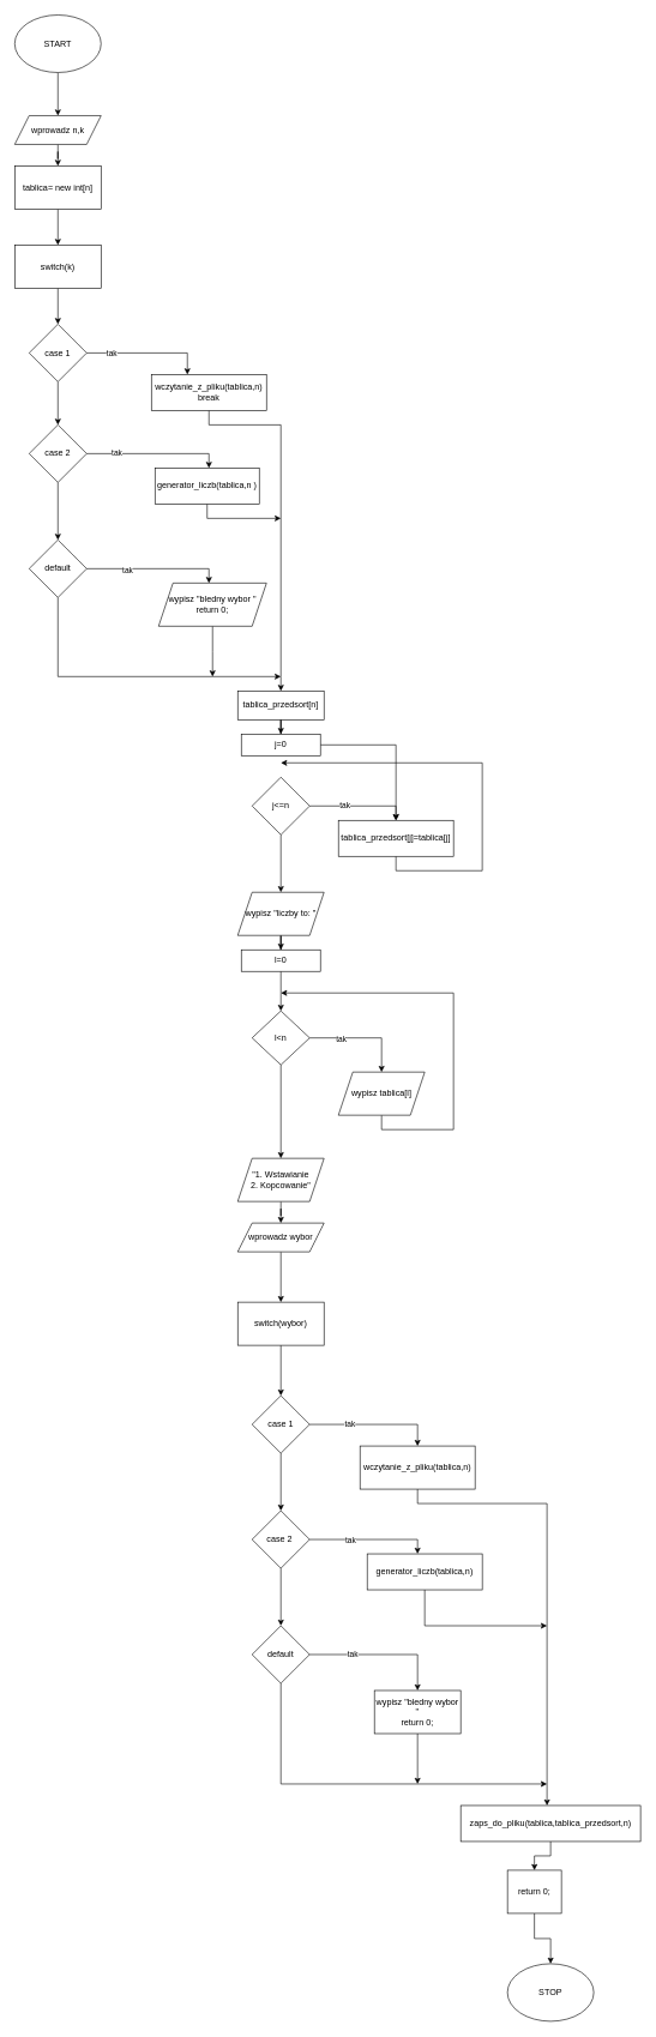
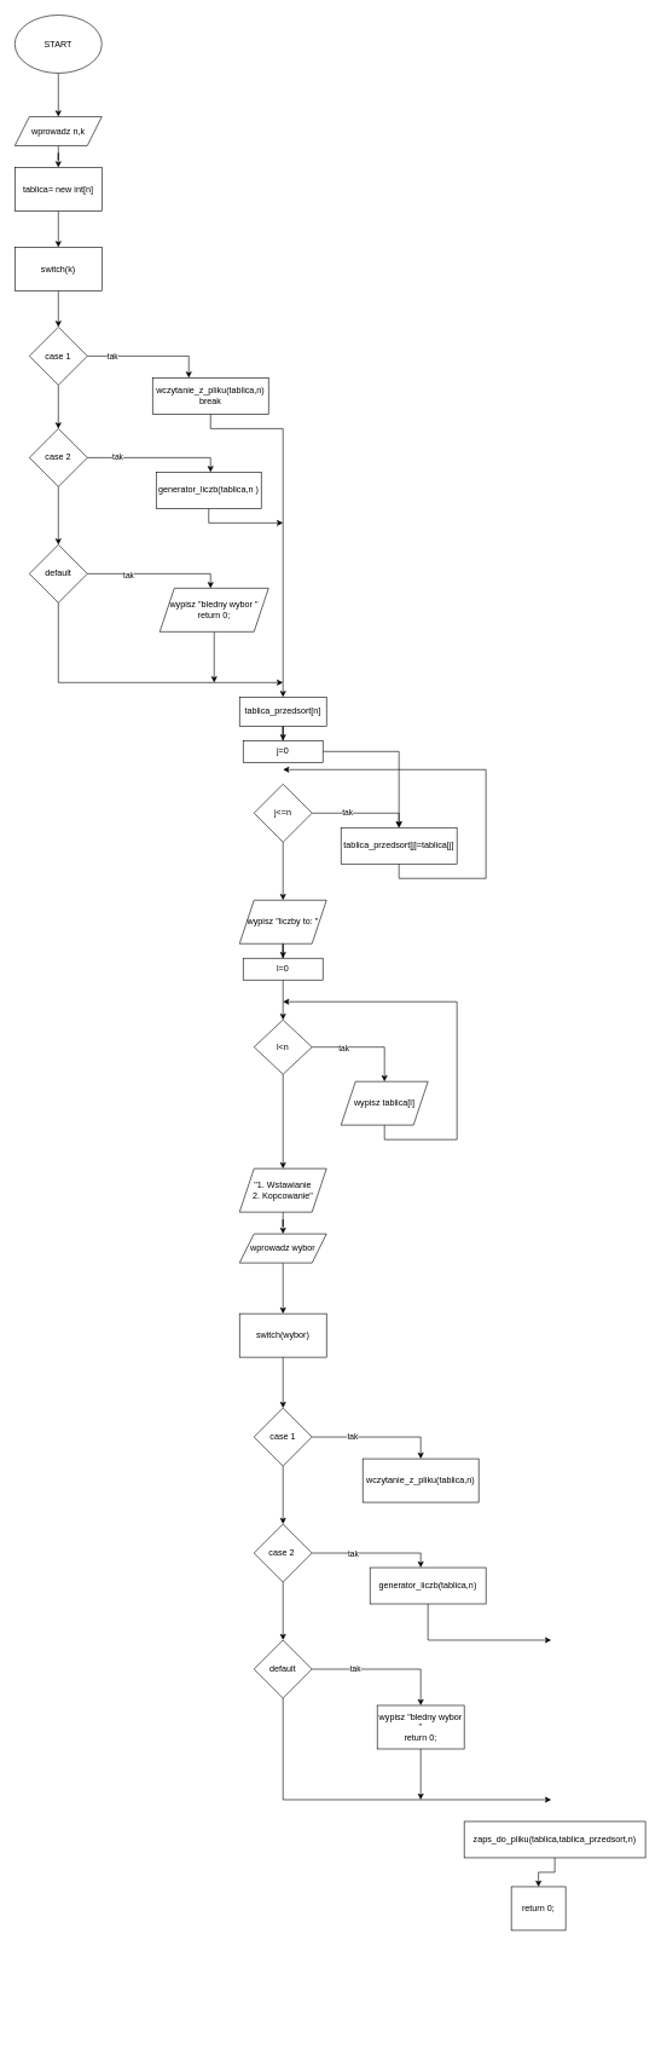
  <mxCell id="0" />
  <mxCell id="1" parent="0" />
  <mxCell id="2" value="" style="edgeStyle=orthogonalEdgeStyle;rounded=0;orthogonalLoop=1;jettySize=auto;html=1;" edge="1" parent="1" source="3" target="5"><mxGeometry relative="1" as="geometry" /></mxCell>
  <mxCell id="3" value="START" style="ellipse;whiteSpace=wrap;html=1;" vertex="1" parent="1"><mxGeometry x="20" y="20" width="120" height="80" as="geometry" /></mxCell>
  <mxCell id="4" value="" style="edgeStyle=orthogonalEdgeStyle;rounded=0;orthogonalLoop=1;jettySize=auto;html=1;" edge="1" parent="1" source="5" target="7"><mxGeometry relative="1" as="geometry"><mxPoint x="80" y="220" as="targetPoint" /></mxGeometry></mxCell>
  <mxCell id="5" value="wprowadz n,k" style="shape=parallelogram;perimeter=parallelogramPerimeter;whiteSpace=wrap;html=1;fixedSize=1;" vertex="1" parent="1"><mxGeometry x="20" y="160" width="120" height="40" as="geometry" /></mxCell>
  <mxCell id="6" value="" style="edgeStyle=orthogonalEdgeStyle;rounded=0;orthogonalLoop=1;jettySize=auto;html=1;" edge="1" parent="1" source="7" target="9"><mxGeometry relative="1" as="geometry"><mxPoint x="80" y="340" as="targetPoint" /></mxGeometry></mxCell>
  <mxCell id="7" value="tablica= new int[n]&lt;br&gt;" style="rounded=0;whiteSpace=wrap;html=1;" vertex="1" parent="1"><mxGeometry x="20" y="230" width="120" height="60" as="geometry" /></mxCell>
  <mxCell id="8" value="" style="edgeStyle=orthogonalEdgeStyle;rounded=0;orthogonalLoop=1;jettySize=auto;html=1;" edge="1" parent="1" source="9" target="13"><mxGeometry relative="1" as="geometry"><mxPoint x="80" y="470" as="targetPoint" /></mxGeometry></mxCell>
  <mxCell id="9" value="switch(k)" style="rounded=0;whiteSpace=wrap;html=1;" vertex="1" parent="1"><mxGeometry x="20" y="340" width="120" height="60" as="geometry" /></mxCell>
  <mxCell id="10" value="" style="edgeStyle=orthogonalEdgeStyle;rounded=0;orthogonalLoop=1;jettySize=auto;html=1;" edge="1" parent="1" source="13" target="17"><mxGeometry relative="1" as="geometry" /></mxCell>
  <mxCell id="11" style="edgeStyle=orthogonalEdgeStyle;rounded=0;orthogonalLoop=1;jettySize=auto;html=1;" edge="1" parent="1" source="13" target="23"><mxGeometry relative="1" as="geometry"><mxPoint x="200" y="490" as="targetPoint" /><Array as="points"><mxPoint x="260" y="490" /></Array></mxGeometry></mxCell>
  <mxCell id="12" value="tak" style="edgeLabel;html=1;align=center;verticalAlign=middle;resizable=0;points=[];" vertex="1" connectable="0" parent="11"><mxGeometry x="-0.603" y="1" relative="1" as="geometry"><mxPoint as="offset" /></mxGeometry></mxCell>
  <mxCell id="13" value="case 1" style="rhombus;whiteSpace=wrap;html=1;" vertex="1" parent="1"><mxGeometry x="40" y="450" width="80" height="80" as="geometry" /></mxCell>
  <mxCell id="14" value="" style="edgeStyle=orthogonalEdgeStyle;rounded=0;orthogonalLoop=1;jettySize=auto;html=1;" edge="1" parent="1" source="17" target="21"><mxGeometry relative="1" as="geometry" /></mxCell>
  <mxCell id="15" value="" style="edgeStyle=orthogonalEdgeStyle;rounded=0;orthogonalLoop=1;jettySize=auto;html=1;" edge="1" parent="1" source="17" target="27"><mxGeometry relative="1" as="geometry"><Array as="points"><mxPoint x="290" y="630" /></Array></mxGeometry></mxCell>
  <mxCell id="16" value="tak" style="edgeLabel;html=1;align=center;verticalAlign=middle;resizable=0;points=[];" vertex="1" connectable="0" parent="15"><mxGeometry x="-0.567" y="2" relative="1" as="geometry"><mxPoint as="offset" /></mxGeometry></mxCell>
  <mxCell id="17" value="case 2" style="rhombus;whiteSpace=wrap;html=1;" vertex="1" parent="1"><mxGeometry x="40" y="590" width="80" height="80" as="geometry" /></mxCell>
  <mxCell id="18" value="" style="edgeStyle=orthogonalEdgeStyle;rounded=0;orthogonalLoop=1;jettySize=auto;html=1;" edge="1" parent="1" source="21" target="25"><mxGeometry relative="1" as="geometry"><Array as="points"><mxPoint x="290" y="790" /></Array></mxGeometry></mxCell>
  <mxCell id="19" value="tak" style="edgeLabel;html=1;align=center;verticalAlign=middle;resizable=0;points=[];" vertex="1" connectable="0" parent="18"><mxGeometry x="-0.41" y="-1" relative="1" as="geometry"><mxPoint as="offset" /></mxGeometry></mxCell>
  <mxCell id="20" style="edgeStyle=orthogonalEdgeStyle;rounded=0;orthogonalLoop=1;jettySize=auto;html=1;" edge="1" parent="1" source="21"><mxGeometry relative="1" as="geometry"><mxPoint x="390" y="940" as="targetPoint" /><Array as="points"><mxPoint x="80" y="940" /><mxPoint x="390" y="940" /></Array></mxGeometry></mxCell>
  <mxCell id="21" value="default" style="rhombus;whiteSpace=wrap;html=1;" vertex="1" parent="1"><mxGeometry x="40" y="750" width="80" height="80" as="geometry" /></mxCell>
  <mxCell id="22" style="edgeStyle=orthogonalEdgeStyle;rounded=0;orthogonalLoop=1;jettySize=auto;html=1;" edge="1" parent="1" source="23" target="29"><mxGeometry relative="1" as="geometry"><mxPoint x="390" y="970" as="targetPoint" /><Array as="points"><mxPoint x="290" y="590" /><mxPoint x="390" y="590" /><mxPoint x="390" y="940" /></Array></mxGeometry></mxCell>
  <mxCell id="23" value="wczytanie_z_pliku(tablica,n)&lt;br&gt;break" style="rounded=0;whiteSpace=wrap;html=1;" vertex="1" parent="1"><mxGeometry x="210" y="520" width="160" height="50" as="geometry" /></mxCell>
  <mxCell id="24" style="edgeStyle=orthogonalEdgeStyle;rounded=0;orthogonalLoop=1;jettySize=auto;html=1;" edge="1" parent="1" source="25"><mxGeometry relative="1" as="geometry"><mxPoint x="295" y="940" as="targetPoint" /></mxGeometry></mxCell>
  <mxCell id="25" value="wypisz &quot;bledny wybor &quot;&lt;br&gt;return 0;" style="shape=parallelogram;perimeter=parallelogramPerimeter;whiteSpace=wrap;html=1;fixedSize=1;" vertex="1" parent="1"><mxGeometry x="220" y="810" width="150" height="60" as="geometry" /></mxCell>
  <mxCell id="26" style="edgeStyle=orthogonalEdgeStyle;rounded=0;orthogonalLoop=1;jettySize=auto;html=1;" edge="1" parent="1" source="27"><mxGeometry relative="1" as="geometry"><mxPoint x="390" y="720" as="targetPoint" /><Array as="points"><mxPoint x="288" y="720" /></Array></mxGeometry></mxCell>
  <mxCell id="27" value="generator_liczb(tablica,n )" style="whiteSpace=wrap;html=1;" vertex="1" parent="1"><mxGeometry x="215" y="650" width="145" height="50" as="geometry" /></mxCell>
  <mxCell id="28" value="" style="edgeStyle=orthogonalEdgeStyle;rounded=0;orthogonalLoop=1;jettySize=auto;html=1;" edge="1" parent="1" source="29" target="35"><mxGeometry relative="1" as="geometry" /></mxCell>
  <mxCell id="29" value="tablica_przedsort[n]" style="rounded=0;whiteSpace=wrap;html=1;" vertex="1" parent="1"><mxGeometry x="330" y="960" width="120" height="40" as="geometry" /></mxCell>
  <mxCell id="30" value="" style="edgeStyle=orthogonalEdgeStyle;rounded=0;orthogonalLoop=1;jettySize=auto;html=1;" edge="1" parent="1" source="33" target="37"><mxGeometry relative="1" as="geometry"><Array as="points"><mxPoint x="550" y="1120" /></Array></mxGeometry></mxCell>
  <mxCell id="31" value="tak" style="edgeLabel;html=1;align=center;verticalAlign=middle;resizable=0;points=[];" vertex="1" connectable="0" parent="30"><mxGeometry x="-0.31" y="1" relative="1" as="geometry"><mxPoint as="offset" /></mxGeometry></mxCell>
  <mxCell id="32" value="" style="edgeStyle=orthogonalEdgeStyle;rounded=0;orthogonalLoop=1;jettySize=auto;html=1;" edge="1" parent="1" source="33" target="39"><mxGeometry relative="1" as="geometry" /></mxCell>
  <mxCell id="33" value="j&amp;lt;=n" style="rhombus;whiteSpace=wrap;html=1;rounded=0;" vertex="1" parent="1"><mxGeometry x="350" y="1080" width="80" height="80" as="geometry" /></mxCell>
  <mxCell id="34" style="edgeStyle=orthogonalEdgeStyle;rounded=0;orthogonalLoop=1;jettySize=auto;html=1;" edge="1" parent="1" source="35" target="37"><mxGeometry relative="1" as="geometry" /></mxCell>
  <mxCell id="35" value="j=0" style="whiteSpace=wrap;html=1;rounded=0;" vertex="1" parent="1"><mxGeometry x="335" y="1020" width="110" height="30" as="geometry" /></mxCell>
  <mxCell id="36" style="edgeStyle=orthogonalEdgeStyle;rounded=0;orthogonalLoop=1;jettySize=auto;html=1;" edge="1" parent="1" source="37"><mxGeometry relative="1" as="geometry"><mxPoint x="390" y="1060" as="targetPoint" /><Array as="points"><mxPoint x="550" y="1210" /><mxPoint x="670" y="1210" /><mxPoint x="670" y="1060" /></Array></mxGeometry></mxCell>
  <mxCell id="37" value="tablica_przedsort[j]=tablica[j]" style="whiteSpace=wrap;html=1;rounded=0;" vertex="1" parent="1"><mxGeometry x="470" y="1140" width="160" height="50" as="geometry" /></mxCell>
  <mxCell id="38" value="" style="edgeStyle=orthogonalEdgeStyle;rounded=0;orthogonalLoop=1;jettySize=auto;html=1;" edge="1" parent="1" source="39" target="41"><mxGeometry relative="1" as="geometry"><mxPoint x="390" y="1340" as="targetPoint" /></mxGeometry></mxCell>
  <mxCell id="39" value="wypisz &quot;liczby to: &quot;" style="shape=parallelogram;perimeter=parallelogramPerimeter;whiteSpace=wrap;html=1;fixedSize=1;rounded=0;" vertex="1" parent="1"><mxGeometry x="330" y="1240" width="120" height="60" as="geometry" /></mxCell>
  <mxCell id="40" value="" style="edgeStyle=orthogonalEdgeStyle;rounded=0;orthogonalLoop=1;jettySize=auto;html=1;" edge="1" parent="1" source="41" target="45"><mxGeometry relative="1" as="geometry" /></mxCell>
  <mxCell id="41" value="l=0" style="rounded=0;whiteSpace=wrap;html=1;" vertex="1" parent="1"><mxGeometry x="335" y="1320" width="110" height="30" as="geometry" /></mxCell>
  <mxCell id="42" value="" style="edgeStyle=orthogonalEdgeStyle;rounded=0;orthogonalLoop=1;jettySize=auto;html=1;" edge="1" parent="1" source="45" target="47"><mxGeometry relative="1" as="geometry" /></mxCell>
  <mxCell id="43" value="tak" style="edgeLabel;html=1;align=center;verticalAlign=middle;resizable=0;points=[];" vertex="1" connectable="0" parent="42"><mxGeometry x="-0.415" y="-1" relative="1" as="geometry"><mxPoint as="offset" /></mxGeometry></mxCell>
  <mxCell id="44" style="edgeStyle=orthogonalEdgeStyle;rounded=0;orthogonalLoop=1;jettySize=auto;html=1;" edge="1" parent="1" source="45" target="49"><mxGeometry relative="1" as="geometry"><mxPoint x="390" y="1640" as="targetPoint" /></mxGeometry></mxCell>
  <mxCell id="45" value="l&amp;lt;n" style="rhombus;whiteSpace=wrap;html=1;rounded=0;" vertex="1" parent="1"><mxGeometry x="350" y="1405" width="80" height="75" as="geometry" /></mxCell>
  <mxCell id="46" style="edgeStyle=orthogonalEdgeStyle;rounded=0;orthogonalLoop=1;jettySize=auto;html=1;" edge="1" parent="1" source="47"><mxGeometry relative="1" as="geometry"><mxPoint x="390" y="1380" as="targetPoint" /><Array as="points"><mxPoint x="530" y="1570" /><mxPoint x="630" y="1570" /><mxPoint x="630" y="1380" /></Array></mxGeometry></mxCell>
  <mxCell id="47" value="wypisz tablica[l]" style="shape=parallelogram;perimeter=parallelogramPerimeter;whiteSpace=wrap;html=1;fixedSize=1;rounded=0;" vertex="1" parent="1"><mxGeometry x="470" y="1490" width="120" height="60" as="geometry" /></mxCell>
  <mxCell id="48" value="" style="edgeStyle=orthogonalEdgeStyle;rounded=0;orthogonalLoop=1;jettySize=auto;html=1;" edge="1" parent="1" source="49" target="51"><mxGeometry relative="1" as="geometry" /></mxCell>
  <mxCell id="49" value="&quot;1. Wstawianie&lt;br&gt;2. Kopcowanie&quot;" style="shape=parallelogram;perimeter=parallelogramPerimeter;whiteSpace=wrap;html=1;fixedSize=1;" vertex="1" parent="1"><mxGeometry x="330" y="1610" width="120" height="60" as="geometry" /></mxCell>
  <mxCell id="50" value="" style="edgeStyle=orthogonalEdgeStyle;rounded=0;orthogonalLoop=1;jettySize=auto;html=1;" edge="1" parent="1" source="51" target="53"><mxGeometry relative="1" as="geometry" /></mxCell>
  <mxCell id="51" value="wprowadz wybor" style="shape=parallelogram;perimeter=parallelogramPerimeter;whiteSpace=wrap;html=1;fixedSize=1;" vertex="1" parent="1"><mxGeometry x="330" y="1700" width="120" height="40" as="geometry" /></mxCell>
  <mxCell id="52" value="" style="edgeStyle=orthogonalEdgeStyle;rounded=0;orthogonalLoop=1;jettySize=auto;html=1;" edge="1" parent="1" source="53" target="57"><mxGeometry relative="1" as="geometry" /></mxCell>
  <mxCell id="53" value="switch(wybor)" style="whiteSpace=wrap;html=1;" vertex="1" parent="1"><mxGeometry x="330" y="1810" width="120" height="60" as="geometry" /></mxCell>
  <mxCell id="54" value="" style="edgeStyle=orthogonalEdgeStyle;rounded=0;orthogonalLoop=1;jettySize=auto;html=1;" edge="1" parent="1" source="57" target="61"><mxGeometry relative="1" as="geometry" /></mxCell>
  <mxCell id="55" value="" style="edgeStyle=orthogonalEdgeStyle;rounded=0;orthogonalLoop=1;jettySize=auto;html=1;" edge="1" parent="1" source="57" target="66"><mxGeometry relative="1" as="geometry"><Array as="points"><mxPoint x="580" y="1980" /></Array></mxGeometry></mxCell>
  <mxCell id="56" value="tak" style="edgeLabel;html=1;align=center;verticalAlign=middle;resizable=0;points=[];" vertex="1" connectable="0" parent="55"><mxGeometry x="-0.387" y="1" relative="1" as="geometry"><mxPoint as="offset" /></mxGeometry></mxCell>
  <mxCell id="57" value="case 1" style="rhombus;whiteSpace=wrap;html=1;" vertex="1" parent="1"><mxGeometry x="350" y="1940" width="80" height="80" as="geometry" /></mxCell>
  <mxCell id="58" value="" style="edgeStyle=orthogonalEdgeStyle;rounded=0;orthogonalLoop=1;jettySize=auto;html=1;" edge="1" parent="1" source="61" target="64"><mxGeometry relative="1" as="geometry" /></mxCell>
  <mxCell id="59" value="" style="edgeStyle=orthogonalEdgeStyle;rounded=0;orthogonalLoop=1;jettySize=auto;html=1;" edge="1" parent="1" source="61" target="68"><mxGeometry relative="1" as="geometry"><Array as="points"><mxPoint x="580" y="2140" /></Array></mxGeometry></mxCell>
  <mxCell id="60" value="tak" style="edgeLabel;html=1;align=center;verticalAlign=middle;resizable=0;points=[];" vertex="1" connectable="0" parent="59"><mxGeometry x="-0.344" relative="1" as="geometry"><mxPoint as="offset" /></mxGeometry></mxCell>
  <mxCell id="61" value="case 2&amp;nbsp;" style="rhombus;whiteSpace=wrap;html=1;" vertex="1" parent="1"><mxGeometry x="350" y="2100" width="80" height="80" as="geometry" /></mxCell>
  <mxCell id="62" value="tak" style="edgeStyle=orthogonalEdgeStyle;rounded=0;orthogonalLoop=1;jettySize=auto;html=1;" edge="1" parent="1" source="64" target="70"><mxGeometry x="-0.4" relative="1" as="geometry"><mxPoint as="offset" /></mxGeometry></mxCell>
  <mxCell id="63" style="edgeStyle=orthogonalEdgeStyle;rounded=0;orthogonalLoop=1;jettySize=auto;html=1;" edge="1" parent="1" source="64"><mxGeometry relative="1" as="geometry"><mxPoint x="760" y="2480" as="targetPoint" /><Array as="points"><mxPoint x="390" y="2480" /><mxPoint x="760" y="2480" /></Array></mxGeometry></mxCell>
  <mxCell id="64" value="default" style="rhombus;whiteSpace=wrap;html=1;" vertex="1" parent="1"><mxGeometry x="350" y="2260" width="80" height="80" as="geometry" /></mxCell>
- <mxCell id="65" style="edgeStyle=orthogonalEdgeStyle;rounded=0;orthogonalLoop=1;jettySize=auto;html=1;" edge="1" parent="1" source="66" target="72"><mxGeometry relative="1" as="geometry"><mxPoint x="760" y="2520" as="targetPoint" /><Array as="points"><mxPoint x="580" y="2090" /><mxPoint x="760" y="2090" /></Array></mxGeometry></mxCell>
  <mxCell id="66" value="wczytanie_z_pliku(tablica,n)" style="whiteSpace=wrap;html=1;" vertex="1" parent="1"><mxGeometry x="500" y="2010" width="160" height="60" as="geometry" /></mxCell>
  <mxCell id="67" style="edgeStyle=orthogonalEdgeStyle;rounded=0;orthogonalLoop=1;jettySize=auto;html=1;" edge="1" parent="1" source="68"><mxGeometry relative="1" as="geometry"><mxPoint x="760" y="2260" as="targetPoint" /><Array as="points"><mxPoint x="590" y="2260" /></Array></mxGeometry></mxCell>
  <mxCell id="68" value="generator_liczb(tablica,n)" style="whiteSpace=wrap;html=1;" vertex="1" parent="1"><mxGeometry x="510" y="2160" width="160" height="50" as="geometry" /></mxCell>
  <mxCell id="69" style="edgeStyle=orthogonalEdgeStyle;rounded=0;orthogonalLoop=1;jettySize=auto;html=1;" edge="1" parent="1" source="70"><mxGeometry relative="1" as="geometry"><mxPoint x="580" y="2480" as="targetPoint" /></mxGeometry></mxCell>
  <mxCell id="70" value="wypisz &quot;bledny wybor &quot;&lt;br&gt;return 0;" style="whiteSpace=wrap;html=1;" vertex="1" parent="1"><mxGeometry x="520" y="2350" width="120" height="60" as="geometry" /></mxCell>
  <mxCell id="71" value="" style="edgeStyle=orthogonalEdgeStyle;rounded=0;orthogonalLoop=1;jettySize=auto;html=1;" edge="1" parent="1" source="72" target="74"><mxGeometry relative="1" as="geometry" /></mxCell>
  <mxCell id="72" value="zaps_do_pliku(tablica,tablica_przedsort,n)" style="rounded=0;whiteSpace=wrap;html=1;" vertex="1" parent="1"><mxGeometry x="640" y="2510" width="250" height="50" as="geometry" /></mxCell>
- <mxCell id="73" value="" style="edgeStyle=orthogonalEdgeStyle;rounded=0;orthogonalLoop=1;jettySize=auto;html=1;" edge="1" parent="1" source="74" target="75"><mxGeometry relative="1" as="geometry" /></mxCell>
  <mxCell id="74" value="return 0;" style="whiteSpace=wrap;html=1;rounded=0;" vertex="1" parent="1"><mxGeometry x="705" y="2600" width="75" height="60" as="geometry" /></mxCell>
- <mxCell id="75" value="STOP" style="ellipse;whiteSpace=wrap;html=1;rounded=0;" vertex="1" parent="1"><mxGeometry x="705" y="2730" width="120" height="80" as="geometry" /></mxCell>
